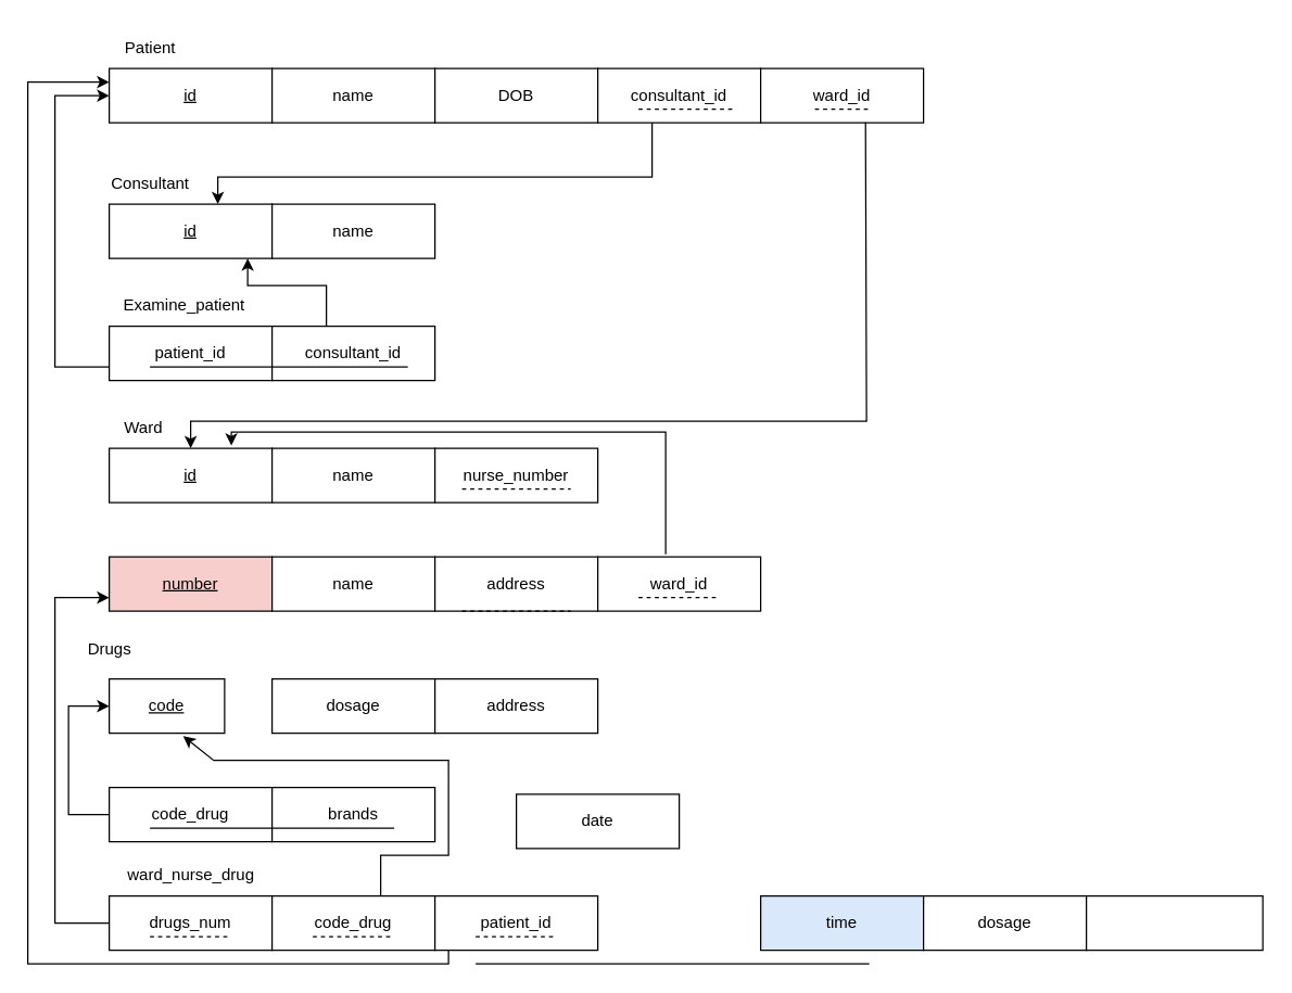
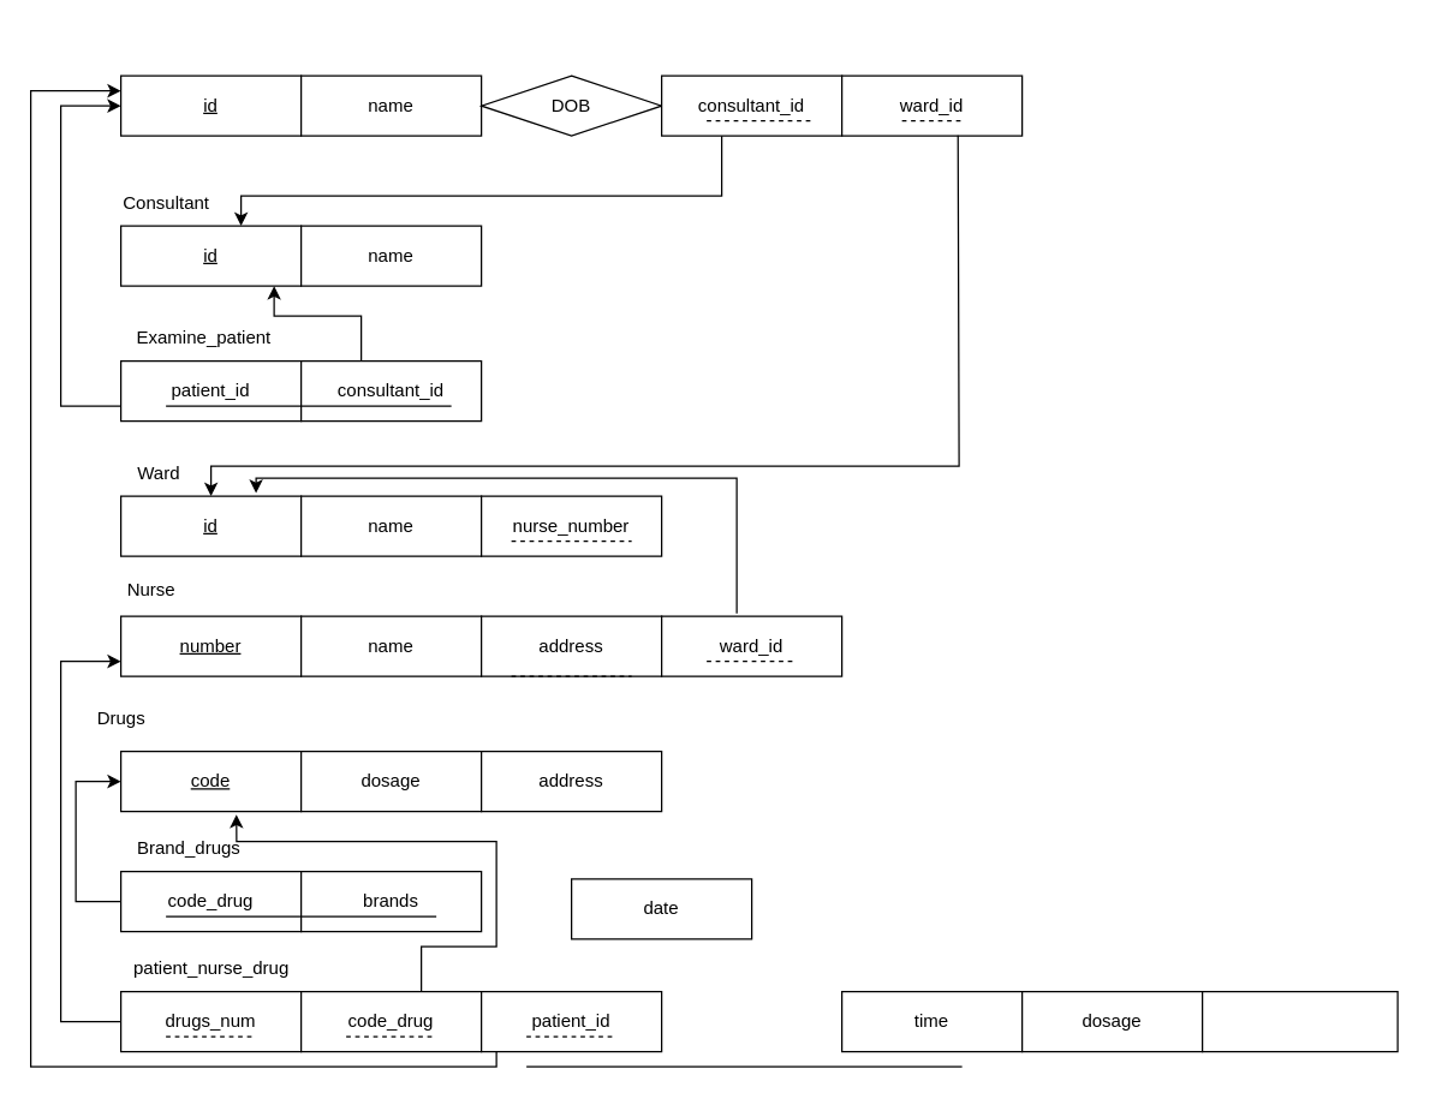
  <mxCell id="0" />
  <mxCell id="1" parent="0" />
  <mxCell id="2" value="&lt;u&gt;id&lt;/u&gt;" style="rounded=0;whiteSpace=wrap;html=1;" vertex="1" parent="1"><mxGeometry x="80" y="50" width="120" height="40" as="geometry" /></mxCell>
  <mxCell id="3" value="name" style="rounded=0;whiteSpace=wrap;html=1;" vertex="1" parent="1"><mxGeometry x="200" y="50" width="120" height="40" as="geometry" /></mxCell>
- <mxCell id="4" value="Patient" style="text;html=1;align=center;verticalAlign=middle;resizable=0;points=[];autosize=1;strokeColor=none;fillColor=none;" vertex="1" parent="1"><mxGeometry x="80" y="20" width="60" height="30" as="geometry" /></mxCell>
- <mxCell id="5" value="DOB" style="rounded=0;whiteSpace=wrap;html=1;" vertex="1" parent="1"><mxGeometry x="320" y="50" width="120" height="40" as="geometry" /></mxCell>
+ <mxCell id="5" value="DOB" style="rhombus;whiteSpace=wrap;html=1;" vertex="1" parent="1"><mxGeometry x="320" y="50" width="120" height="40" as="geometry" /></mxCell>
  <mxCell id="6" value="&lt;u&gt;id&lt;/u&gt;" style="rounded=0;whiteSpace=wrap;html=1;" vertex="1" parent="1"><mxGeometry x="80" y="150" width="120" height="40" as="geometry" /></mxCell>
  <mxCell id="7" value="name" style="rounded=0;whiteSpace=wrap;html=1;" vertex="1" parent="1"><mxGeometry x="200" y="150" width="120" height="40" as="geometry" /></mxCell>
  <mxCell id="8" value="Consultant" style="text;html=1;align=center;verticalAlign=middle;resizable=0;points=[];autosize=1;strokeColor=none;fillColor=none;" vertex="1" parent="1"><mxGeometry x="70" y="120" width="80" height="30" as="geometry" /></mxCell>
  <mxCell id="9" value="patient_id" style="rounded=0;whiteSpace=wrap;html=1;" vertex="1" parent="1"><mxGeometry x="80" y="240" width="120" height="40" as="geometry" /></mxCell>
  <mxCell id="10" value="consultant_id" style="rounded=0;whiteSpace=wrap;html=1;" vertex="1" parent="1"><mxGeometry x="200" y="240" width="120" height="40" as="geometry" /></mxCell>
  <mxCell id="11" value="Examine_patient" style="text;html=1;align=center;verticalAlign=middle;resizable=0;points=[];autosize=1;strokeColor=none;fillColor=none;" vertex="1" parent="1"><mxGeometry x="80" y="210" width="110" height="30" as="geometry" /></mxCell>
  <mxCell id="12" value="" style="endArrow=none;html=1;rounded=0;" edge="1" parent="1"><mxGeometry width="50" height="50" relative="1" as="geometry"><mxPoint x="110" y="270" as="sourcePoint" /><mxPoint x="300" y="270" as="targetPoint" /></mxGeometry></mxCell>
  <mxCell id="13" value="consultant_id" style="rounded=0;whiteSpace=wrap;html=1;" vertex="1" parent="1"><mxGeometry x="440" y="50" width="120" height="40" as="geometry" /></mxCell>
  <mxCell id="14" value="" style="endArrow=none;dashed=1;html=1;rounded=0;" edge="1" parent="1"><mxGeometry width="50" height="50" relative="1" as="geometry"><mxPoint x="470" y="80" as="sourcePoint" /><mxPoint x="540" y="80" as="targetPoint" /></mxGeometry></mxCell>
  <mxCell id="15" value="" style="endArrow=classic;html=1;rounded=0;" edge="1" parent="1"><mxGeometry width="50" height="50" relative="1" as="geometry"><mxPoint x="480" y="90" as="sourcePoint" /><mxPoint x="160" y="150" as="targetPoint" /><Array as="points"><mxPoint x="480" y="130" /><mxPoint x="160" y="130" /></Array></mxGeometry></mxCell>
  <mxCell id="16" value="" style="endArrow=classic;html=1;rounded=0;exitX=0;exitY=0.75;exitDx=0;exitDy=0;entryX=0;entryY=0.5;entryDx=0;entryDy=0;" edge="1" parent="1" source="9" target="2"><mxGeometry width="50" height="50" relative="1" as="geometry"><mxPoint x="0" y="260" as="sourcePoint" /><mxPoint x="50" y="210" as="targetPoint" /><Array as="points"><mxPoint x="40" y="270" /><mxPoint x="40" y="70" /></Array></mxGeometry></mxCell>
  <mxCell id="17" value="" style="endArrow=classic;html=1;rounded=0;" edge="1" parent="1"><mxGeometry width="50" height="50" relative="1" as="geometry"><mxPoint x="240" y="240" as="sourcePoint" /><mxPoint x="182" y="190" as="targetPoint" /><Array as="points"><mxPoint x="240" y="210" /><mxPoint x="182" y="210" /></Array></mxGeometry></mxCell>
  <mxCell id="18" value="&lt;u&gt;id&lt;/u&gt;" style="rounded=0;whiteSpace=wrap;html=1;" vertex="1" parent="1"><mxGeometry x="80" y="330" width="120" height="40" as="geometry" /></mxCell>
  <mxCell id="19" value="Ward" style="text;html=1;align=center;verticalAlign=middle;resizable=0;points=[];autosize=1;strokeColor=none;fillColor=none;" vertex="1" parent="1"><mxGeometry x="80" y="300" width="50" height="30" as="geometry" /></mxCell>
  <mxCell id="20" value="name" style="rounded=0;whiteSpace=wrap;html=1;" vertex="1" parent="1"><mxGeometry x="200" y="330" width="120" height="40" as="geometry" /></mxCell>
  <mxCell id="21" value="ward_id" style="rounded=0;whiteSpace=wrap;html=1;" vertex="1" parent="1"><mxGeometry x="560" y="50" width="120" height="40" as="geometry" /></mxCell>
  <mxCell id="22" value="" style="endArrow=none;dashed=1;html=1;rounded=0;" edge="1" parent="1"><mxGeometry width="50" height="50" relative="1" as="geometry"><mxPoint x="600" y="80" as="sourcePoint" /><mxPoint x="640" y="80" as="targetPoint" /></mxGeometry></mxCell>
  <mxCell id="23" value="" style="endArrow=classic;html=1;rounded=0;exitX=0.644;exitY=0.994;exitDx=0;exitDy=0;exitPerimeter=0;entryX=0.5;entryY=0;entryDx=0;entryDy=0;" edge="1" parent="1" source="21" target="18"><mxGeometry width="50" height="50" relative="1" as="geometry"><mxPoint x="530" y="220" as="sourcePoint" /><mxPoint x="580" y="170" as="targetPoint" /><Array as="points"><mxPoint x="638" y="310" /><mxPoint x="140" y="310" /></Array></mxGeometry></mxCell>
- <mxCell id="24" value="&lt;u&gt;number&lt;/u&gt;" style="rounded=0;whiteSpace=wrap;html=1;fillColor=#f8cecc;" vertex="1" parent="1"><mxGeometry x="80" y="410" width="120" height="40" as="geometry" /></mxCell>
+ <mxCell id="24" value="&lt;u&gt;number&lt;/u&gt;" style="rounded=0;whiteSpace=wrap;html=1;" vertex="1" parent="1"><mxGeometry x="80" y="410" width="120" height="40" as="geometry" /></mxCell>
+ <mxCell id="25" value="Nurse" style="text;html=1;align=center;verticalAlign=middle;resizable=0;points=[];autosize=1;strokeColor=none;fillColor=none;" vertex="1" parent="1"><mxGeometry x="70" y="378" width="60" height="30" as="geometry" /></mxCell>
  <mxCell id="26" value="name" style="rounded=0;whiteSpace=wrap;html=1;" vertex="1" parent="1"><mxGeometry x="200" y="410" width="120" height="40" as="geometry" /></mxCell>
  <mxCell id="27" value="address" style="rounded=0;whiteSpace=wrap;html=1;" vertex="1" parent="1"><mxGeometry x="320" y="410" width="120" height="40" as="geometry" /></mxCell>
  <mxCell id="28" value="ward_id" style="rounded=0;whiteSpace=wrap;html=1;" vertex="1" parent="1"><mxGeometry x="440" y="410" width="120" height="40" as="geometry" /></mxCell>
  <mxCell id="29" value="nurse_number" style="rounded=0;whiteSpace=wrap;html=1;" vertex="1" parent="1"><mxGeometry x="320" y="330" width="120" height="40" as="geometry" /></mxCell>
  <mxCell id="30" value="" style="endArrow=none;dashed=1;html=1;rounded=0;" edge="1" parent="1"><mxGeometry width="50" height="50" relative="1" as="geometry"><mxPoint x="340" y="360" as="sourcePoint" /><mxPoint x="420" y="360" as="targetPoint" /></mxGeometry></mxCell>
  <mxCell id="31" value="" style="endArrow=none;dashed=1;html=1;rounded=0;" edge="1" parent="1"><mxGeometry width="50" height="50" relative="1" as="geometry"><mxPoint x="470" y="440" as="sourcePoint" /><mxPoint x="530" y="440" as="targetPoint" /></mxGeometry></mxCell>
  <mxCell id="32" value="" style="endArrow=classic;html=1;rounded=0;entryX=0.75;entryY=0;entryDx=0;entryDy=0;" edge="1" parent="1"><mxGeometry width="50" height="50" relative="1" as="geometry"><mxPoint x="490" y="408" as="sourcePoint" /><mxPoint x="170" y="328" as="targetPoint" /><Array as="points"><mxPoint x="490" y="318" /><mxPoint x="170" y="318" /></Array></mxGeometry></mxCell>
- <mxCell id="33" value="&lt;u&gt;code&lt;/u&gt;" style="rounded=0;whiteSpace=wrap;html=1;" vertex="1" parent="1"><mxGeometry x="80" y="500" width="85" height="40" as="geometry" /></mxCell>
+ <mxCell id="33" value="&lt;u&gt;code&lt;/u&gt;" style="rounded=0;whiteSpace=wrap;html=1;" vertex="1" parent="1"><mxGeometry x="80" y="500" width="120" height="40" as="geometry" /></mxCell>
  <mxCell id="34" value="Drugs" style="text;html=1;align=center;verticalAlign=middle;resizable=0;points=[];autosize=1;strokeColor=none;fillColor=none;" vertex="1" parent="1"><mxGeometry x="50" y="463" width="60" height="30" as="geometry" /></mxCell>
  <mxCell id="35" value="dosage" style="rounded=0;whiteSpace=wrap;html=1;" vertex="1" parent="1"><mxGeometry x="200" y="500" width="120" height="40" as="geometry" /></mxCell>
  <mxCell id="36" value="address" style="rounded=0;whiteSpace=wrap;html=1;" vertex="1" parent="1"><mxGeometry x="320" y="500" width="120" height="40" as="geometry" /></mxCell>
  <mxCell id="37" value="" style="endArrow=none;dashed=1;html=1;rounded=0;" edge="1" parent="1"><mxGeometry width="50" height="50" relative="1" as="geometry"><mxPoint x="340" y="450" as="sourcePoint" /><mxPoint x="420" y="450" as="targetPoint" /></mxGeometry></mxCell>
  <mxCell id="38" value="code_drug" style="rounded=0;whiteSpace=wrap;html=1;" vertex="1" parent="1"><mxGeometry x="80" y="580" width="120" height="40" as="geometry" /></mxCell>
  <mxCell id="39" value="brands" style="rounded=0;whiteSpace=wrap;html=1;" vertex="1" parent="1"><mxGeometry x="200" y="580" width="120" height="40" as="geometry" /></mxCell>
+ <mxCell id="40" value="Brand_drugs" style="text;html=1;align=center;verticalAlign=middle;resizable=0;points=[];autosize=1;strokeColor=none;fillColor=none;" vertex="1" parent="1"><mxGeometry x="80" y="550" width="90" height="30" as="geometry" /></mxCell>
  <mxCell id="41" value="" style="endArrow=classic;html=1;rounded=0;exitX=0;exitY=0.5;exitDx=0;exitDy=0;entryX=0;entryY=0.5;entryDx=0;entryDy=0;" edge="1" parent="1" source="38" target="33"><mxGeometry width="50" height="50" relative="1" as="geometry"><mxPoint x="10" y="600" as="sourcePoint" /><mxPoint x="60" y="550" as="targetPoint" /><Array as="points"><mxPoint x="50" y="600" /><mxPoint x="50" y="520" /></Array></mxGeometry></mxCell>
  <mxCell id="42" value="" style="endArrow=none;html=1;rounded=0;" edge="1" parent="1"><mxGeometry width="50" height="50" relative="1" as="geometry"><mxPoint x="110" y="610" as="sourcePoint" /><mxPoint x="290" y="610" as="targetPoint" /></mxGeometry></mxCell>
  <mxCell id="43" value="drugs_num" style="rounded=0;whiteSpace=wrap;html=1;" vertex="1" parent="1"><mxGeometry x="80" y="660" width="120" height="40" as="geometry" /></mxCell>
- <mxCell id="44" value="ward_nurse_drug" style="text;html=1;align=center;verticalAlign=middle;resizable=0;points=[];autosize=1;strokeColor=none;fillColor=none;" vertex="1" parent="1"><mxGeometry x="75" y="630" width="130" height="30" as="geometry" /></mxCell>
+ <mxCell id="44" value="patient_nurse_drug" style="text;html=1;align=center;verticalAlign=middle;resizable=0;points=[];autosize=1;strokeColor=none;fillColor=none;" vertex="1" parent="1"><mxGeometry x="75" y="630" width="130" height="30" as="geometry" /></mxCell>
  <mxCell id="45" value="code_drug" style="rounded=0;whiteSpace=wrap;html=1;" vertex="1" parent="1"><mxGeometry x="200" y="660" width="120" height="40" as="geometry" /></mxCell>
  <mxCell id="46" value="patient_id" style="rounded=0;whiteSpace=wrap;html=1;" vertex="1" parent="1"><mxGeometry x="320" y="660" width="120" height="40" as="geometry" /></mxCell>
  <mxCell id="47" value="date" style="rounded=0;whiteSpace=wrap;html=1;" vertex="1" parent="1"><mxGeometry x="380" y="585" width="120" height="40" as="geometry" /></mxCell>
- <mxCell id="48" value="time" style="rounded=0;whiteSpace=wrap;html=1;fillColor=#dae8fc;" vertex="1" parent="1"><mxGeometry x="560" y="660" width="120" height="40" as="geometry" /></mxCell>
+ <mxCell id="48" value="time" style="rounded=0;whiteSpace=wrap;html=1;" vertex="1" parent="1"><mxGeometry x="560" y="660" width="120" height="40" as="geometry" /></mxCell>
  <mxCell id="49" value="dosage" style="rounded=0;whiteSpace=wrap;html=1;" vertex="1" parent="1"><mxGeometry x="680" y="660" width="120" height="40" as="geometry" /></mxCell>
  <mxCell id="50" value="" style="rounded=0;whiteSpace=wrap;html=1;" vertex="1" parent="1"><mxGeometry x="800" y="660" width="130" height="40" as="geometry" /></mxCell>
  <mxCell id="51" value="" style="endArrow=none;html=1;rounded=0;" edge="1" parent="1"><mxGeometry width="50" height="50" relative="1" as="geometry"><mxPoint x="350" y="710" as="sourcePoint" /><mxPoint x="640" y="710" as="targetPoint" /></mxGeometry></mxCell>
  <mxCell id="52" value="" style="endArrow=none;dashed=1;html=1;rounded=0;" edge="1" parent="1"><mxGeometry width="50" height="50" relative="1" as="geometry"><mxPoint x="110" y="690" as="sourcePoint" /><mxPoint x="170" y="690" as="targetPoint" /></mxGeometry></mxCell>
  <mxCell id="53" value="" style="endArrow=none;dashed=1;html=1;rounded=0;" edge="1" parent="1"><mxGeometry width="50" height="50" relative="1" as="geometry"><mxPoint x="230" y="690" as="sourcePoint" /><mxPoint x="290" y="690" as="targetPoint" /></mxGeometry></mxCell>
  <mxCell id="54" value="" style="endArrow=none;dashed=1;html=1;rounded=0;" edge="1" parent="1"><mxGeometry width="50" height="50" relative="1" as="geometry"><mxPoint x="350" y="690" as="sourcePoint" /><mxPoint x="410" y="690" as="targetPoint" /></mxGeometry></mxCell>
  <mxCell id="55" value="" style="endArrow=classic;html=1;rounded=0;entryX=0;entryY=0.75;entryDx=0;entryDy=0;" edge="1" parent="1" target="24"><mxGeometry width="50" height="50" relative="1" as="geometry"><mxPoint x="80" y="680" as="sourcePoint" /><mxPoint x="130" y="630" as="targetPoint" /><Array as="points"><mxPoint x="40" y="680" /><mxPoint x="40" y="440" /></Array></mxGeometry></mxCell>
  <mxCell id="56" value="" style="endArrow=classic;html=1;rounded=0;entryX=0.641;entryY=1.053;entryDx=0;entryDy=0;entryPerimeter=0;" edge="1" parent="1" target="33"><mxGeometry width="50" height="50" relative="1" as="geometry"><mxPoint x="280" y="660" as="sourcePoint" /><mxPoint x="330" y="610" as="targetPoint" /><Array as="points"><mxPoint x="280" y="630" /><mxPoint x="330" y="630" /><mxPoint x="330" y="560" /><mxPoint x="157" y="560" /></Array></mxGeometry></mxCell>
  <mxCell id="57" value="" style="endArrow=classic;html=1;rounded=0;entryX=0;entryY=0.25;entryDx=0;entryDy=0;" edge="1" parent="1" target="2"><mxGeometry width="50" height="50" relative="1" as="geometry"><mxPoint x="330" y="700" as="sourcePoint" /><mxPoint x="380" y="650" as="targetPoint" /><Array as="points"><mxPoint x="330" y="710" /><mxPoint x="20" y="710" /><mxPoint x="20" y="60" /></Array></mxGeometry></mxCell>
